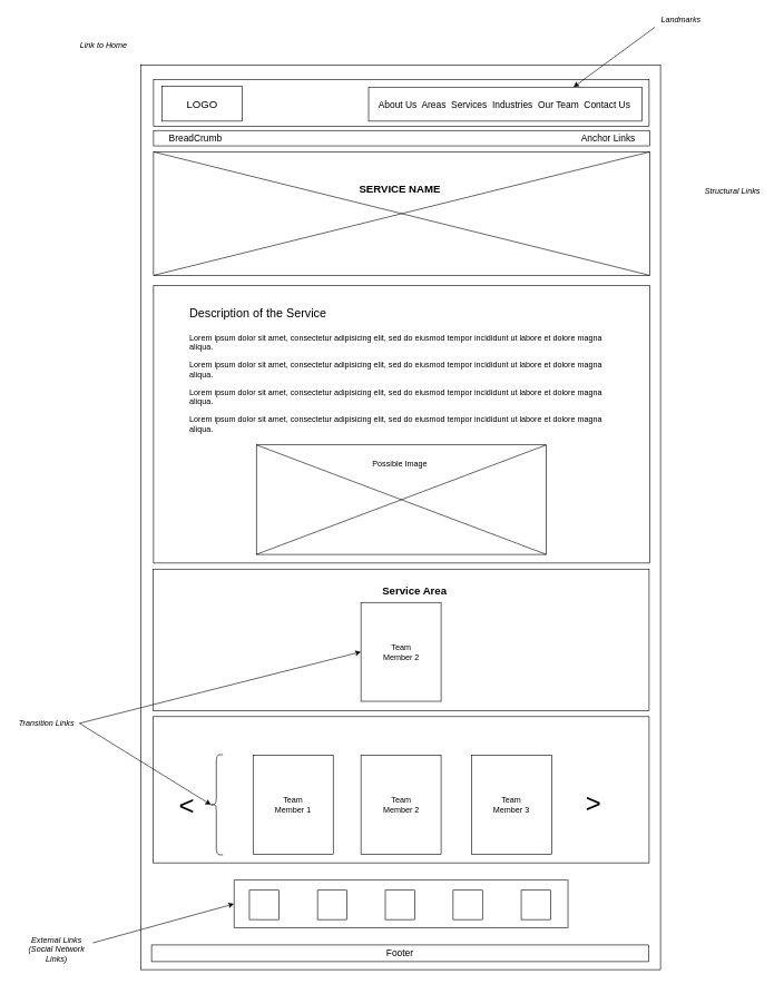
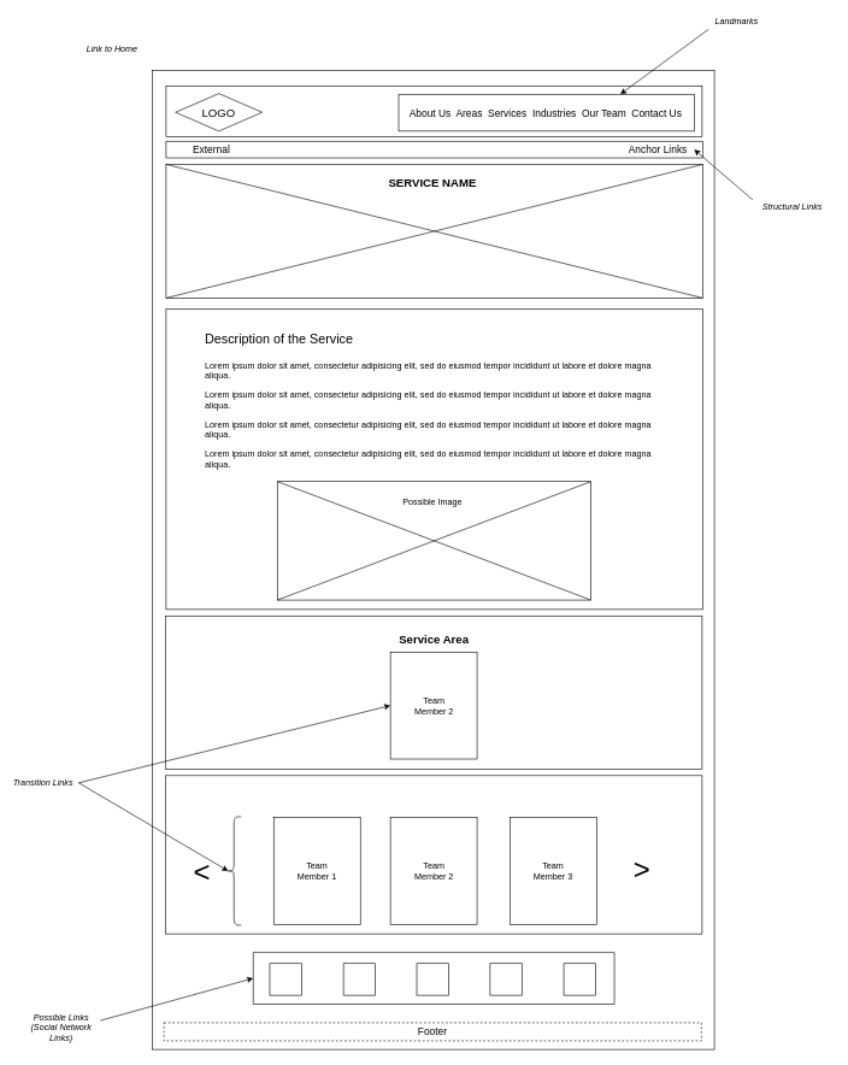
  <mxCell id="0" />
  <mxCell id="1" parent="0" />
  <mxCell id="2" value="" style="rounded=0;whiteSpace=wrap;html=1;fillColor=none;" parent="1" vertex="1"><mxGeometry x="210" y="97" width="778" height="1355" as="geometry" /></mxCell>
  <mxCell id="3" value="" style="rounded=0;whiteSpace=wrap;html=1;fillColor=none;" parent="1" vertex="1"><mxGeometry x="229" y="119" width="742" height="70" as="geometry" /></mxCell>
- <mxCell id="4" value="&lt;font style=&quot;font-size: 16px&quot;&gt;LOGO&lt;/font&gt;" style="rounded=0;whiteSpace=wrap;html=1;fillColor=none;" parent="1" vertex="1"><mxGeometry x="242" y="129" width="120" height="52" as="geometry" /></mxCell>
+ <mxCell id="4" value="&lt;font style=&quot;font-size: 16px&quot;&gt;LOGO&lt;/font&gt;" style="rhombus;whiteSpace=wrap;html=1;fillColor=none;" parent="1" vertex="1"><mxGeometry x="242" y="129" width="120" height="52" as="geometry" /></mxCell>
  <mxCell id="5" value="" style="rounded=0;whiteSpace=wrap;html=1;strokeColor=#000000;fillColor=none;" parent="1" vertex="1"><mxGeometry x="551" y="130" width="409" height="51" as="geometry" /></mxCell>
  <mxCell id="6" value="&lt;i&gt;Landmarks&lt;/i&gt;" style="text;html=1;strokeColor=none;fillColor=none;align=center;verticalAlign=middle;whiteSpace=wrap;rounded=0;" parent="1" vertex="1"><mxGeometry x="980" y="20" width="78" height="20" as="geometry" /></mxCell>
  <mxCell id="7" value="" style="endArrow=classic;html=1;entryX=0.75;entryY=0;entryDx=0;entryDy=0;exitX=0;exitY=1;exitDx=0;exitDy=0;" parent="1" source="6" target="5" edge="1"><mxGeometry width="50" height="50" relative="1" as="geometry"><mxPoint x="1023" y="104" as="sourcePoint" /><mxPoint x="1073" y="54" as="targetPoint" /></mxGeometry></mxCell>
  <mxCell id="8" value="&lt;i&gt;Link to Home&lt;/i&gt;" style="text;html=1;strokeColor=none;fillColor=none;align=center;verticalAlign=middle;whiteSpace=wrap;rounded=0;" parent="1" vertex="1"><mxGeometry x="113" y="58" width="83" height="20" as="geometry" /></mxCell>
  <mxCell id="9" value="" style="rounded=0;whiteSpace=wrap;html=1;fillColor=none;strokeColor=#000000;" parent="1" vertex="1"><mxGeometry x="229" y="195" width="743" height="23" as="geometry" /></mxCell>
  <mxCell id="10" value="" style="rounded=0;whiteSpace=wrap;html=1;fillColor=none;strokeColor=#000000;" parent="1" vertex="1"><mxGeometry x="229" y="227" width="743" height="185" as="geometry" /></mxCell>
  <mxCell id="11" value="" style="endArrow=none;html=1;entryX=0;entryY=0;entryDx=0;entryDy=0;exitX=1;exitY=1;exitDx=0;exitDy=0;" parent="1" source="10" target="10" edge="1"><mxGeometry width="50" height="50" relative="1" as="geometry"><mxPoint x="638" y="278" as="sourcePoint" /><mxPoint x="688" y="228" as="targetPoint" /></mxGeometry></mxCell>
  <mxCell id="12" value="" style="endArrow=none;html=1;entryX=1;entryY=0;entryDx=0;entryDy=0;exitX=0;exitY=1;exitDx=0;exitDy=0;" parent="1" source="10" target="10" edge="1"><mxGeometry width="50" height="50" relative="1" as="geometry"><mxPoint x="638" y="278" as="sourcePoint" /><mxPoint x="688" y="228" as="targetPoint" /></mxGeometry></mxCell>
- <mxCell id="13" value="&lt;b&gt;&lt;font style=&quot;font-size: 16px&quot;&gt;SERVICE NAME&lt;br&gt;&lt;/font&gt;&lt;/b&gt;" style="text;html=1;strokeColor=none;fillColor=none;align=center;verticalAlign=middle;whiteSpace=wrap;rounded=0;" parent="1" vertex="1"><mxGeometry x="532" y="272" width="132" height="20" as="geometry" /></mxCell>
+ <mxCell id="13" value="&lt;b&gt;&lt;font style=&quot;font-size: 16px&quot;&gt;SERVICE NAME&lt;br&gt;&lt;/font&gt;&lt;/b&gt;" style="text;html=1;strokeColor=none;fillColor=none;align=center;verticalAlign=middle;whiteSpace=wrap;rounded=0;" parent="1" vertex="1"><mxGeometry x="532" y="242" width="132" height="20" as="geometry" /></mxCell>
  <mxCell id="14" value="" style="rounded=0;whiteSpace=wrap;html=1;fillColor=none;strokeColor=#000000;" parent="1" vertex="1"><mxGeometry x="229" y="427" width="743" height="416" as="geometry" /></mxCell>
  <mxCell id="15" value="&lt;h1&gt;&lt;span style=&quot;font-weight: normal&quot;&gt;&lt;font style=&quot;font-size: 18px&quot;&gt;Description of the Service&lt;/font&gt;&lt;/span&gt;&lt;br&gt;&lt;/h1&gt;&lt;p&gt;Lorem ipsum dolor sit amet, consectetur adipisicing elit, sed do eiusmod tempor incididunt ut labore et dolore magna aliqua. &lt;br&gt;&lt;/p&gt;&lt;p&gt;Lorem ipsum dolor sit amet, consectetur adipisicing elit, sed do eiusmod tempor incididunt ut labore et dolore magna aliqua.&lt;/p&gt;&lt;p&gt;Lorem ipsum dolor sit amet, consectetur adipisicing elit, sed do eiusmod tempor incididunt ut labore et dolore magna aliqua.&lt;/p&gt;&lt;p&gt;Lorem ipsum dolor sit amet, consectetur adipisicing elit, sed do eiusmod tempor incididunt ut labore et dolore magna aliqua.&lt;/p&gt;" style="text;html=1;strokeColor=none;fillColor=none;spacing=5;spacingTop=-20;whiteSpace=wrap;overflow=hidden;rounded=0;" parent="1" vertex="1"><mxGeometry x="278" y="448" width="644" height="218" as="geometry" /></mxCell>
  <mxCell id="16" value="" style="rounded=0;whiteSpace=wrap;html=1;strokeColor=#000000;fillColor=none;" parent="1" vertex="1"><mxGeometry x="383" y="666" width="434" height="164" as="geometry" /></mxCell>
  <mxCell id="17" value="" style="endArrow=none;html=1;entryX=1;entryY=1;entryDx=0;entryDy=0;exitX=0;exitY=0;exitDx=0;exitDy=0;" parent="1" source="16" target="16" edge="1"><mxGeometry width="50" height="50" relative="1" as="geometry"><mxPoint x="638" y="615" as="sourcePoint" /><mxPoint x="688" y="565" as="targetPoint" /></mxGeometry></mxCell>
  <mxCell id="18" value="" style="endArrow=none;html=1;entryX=1;entryY=0;entryDx=0;entryDy=0;exitX=0;exitY=1;exitDx=0;exitDy=0;" parent="1" source="16" target="16" edge="1"><mxGeometry width="50" height="50" relative="1" as="geometry"><mxPoint x="638" y="615" as="sourcePoint" /><mxPoint x="688" y="565" as="targetPoint" /></mxGeometry></mxCell>
  <mxCell id="19" value="Possible Image" style="text;html=1;strokeColor=none;fillColor=none;align=center;verticalAlign=middle;whiteSpace=wrap;rounded=0;" parent="1" vertex="1"><mxGeometry x="497" y="684" width="202" height="20" as="geometry" /></mxCell>
  <mxCell id="20" value="" style="group" parent="1" vertex="1" connectable="0"><mxGeometry x="228" y="1073" width="765" height="223" as="geometry" /></mxCell>
  <mxCell id="21" value="" style="rounded=0;whiteSpace=wrap;html=1;fillColor=none;strokeColor=#000000;" parent="20" vertex="1"><mxGeometry width="743" height="219" as="geometry" /></mxCell>
  <mxCell id="22" value="&lt;font style=&quot;font-size: 40px&quot;&gt;&amp;lt;&lt;/font&gt;" style="text;html=1;strokeColor=none;fillColor=none;align=center;verticalAlign=middle;whiteSpace=wrap;rounded=0;" parent="20" vertex="1"><mxGeometry x="31" y="103.518" width="40" height="56.965" as="geometry" /></mxCell>
  <mxCell id="23" value="&lt;font style=&quot;font-size: 40px&quot;&gt;&amp;lt;&lt;/font&gt;" style="text;html=1;strokeColor=none;fillColor=none;align=center;verticalAlign=middle;whiteSpace=wrap;rounded=0;rotation=-180;" parent="20" vertex="1"><mxGeometry x="640" y="103.517" width="40" height="56.965" as="geometry" /></mxCell>
  <mxCell id="24" value="" style="shape=curlyBracket;whiteSpace=wrap;html=1;rounded=1;strokeColor=#000000;fillColor=none;" parent="20" vertex="1"><mxGeometry x="85" y="57" width="20" height="150" as="geometry" /></mxCell>
  <mxCell id="25" value="" style="rounded=0;whiteSpace=wrap;html=1;fillColor=none;strokeColor=#000000;" parent="20" vertex="1"><mxGeometry x="150" y="58" width="120" height="148" as="geometry" /></mxCell>
  <mxCell id="26" value="Team Member 1" style="text;html=1;strokeColor=none;fillColor=none;align=center;verticalAlign=middle;whiteSpace=wrap;rounded=0;" parent="20" vertex="1"><mxGeometry x="177" y="119.342" width="66" height="25.318" as="geometry" /></mxCell>
  <mxCell id="27" value="" style="rounded=0;whiteSpace=wrap;html=1;fillColor=none;strokeColor=#000000;" parent="20" vertex="1"><mxGeometry x="311.5" y="58" width="120" height="148" as="geometry" /></mxCell>
  <mxCell id="28" value="" style="rounded=0;whiteSpace=wrap;html=1;fillColor=none;strokeColor=#000000;" parent="20" vertex="1"><mxGeometry x="477" y="58" width="120" height="148" as="geometry" /></mxCell>
  <mxCell id="29" value="&lt;div&gt;Team Member 2&lt;/div&gt;" style="text;html=1;strokeColor=none;fillColor=none;align=center;verticalAlign=middle;whiteSpace=wrap;rounded=0;" parent="20" vertex="1"><mxGeometry x="338.5" y="119.342" width="66" height="25.318" as="geometry" /></mxCell>
  <mxCell id="30" value="&lt;div&gt;Team Member 3&lt;/div&gt;" style="text;html=1;strokeColor=none;fillColor=none;align=center;verticalAlign=middle;whiteSpace=wrap;rounded=0;" parent="20" vertex="1"><mxGeometry x="504" y="119.342" width="66" height="25.318" as="geometry" /></mxCell>
- <mxCell id="31" value="&lt;font style=&quot;font-size: 14px&quot;&gt;Footer&lt;/font&gt;" style="rounded=0;whiteSpace=wrap;html=1;strokeColor=#000000;fillColor=none;" parent="1" vertex="1"><mxGeometry x="226" y="1415" width="744" height="25" as="geometry" /></mxCell>
- <mxCell id="32" value="&lt;i&gt;Transition Links&lt;/i&gt;" style="text;html=1;strokeColor=none;fillColor=none;align=center;verticalAlign=middle;whiteSpace=wrap;rounded=0;" parent="1" vertex="1"><mxGeometry x="20" y="1073" width="98" height="20" as="geometry" /></mxCell>
+ <mxCell id="31" value="&lt;font style=&quot;font-size: 14px&quot;&gt;Footer&lt;/font&gt;" style="rounded=0;whiteSpace=wrap;html=1;strokeColor=#000000;fillColor=none;dashed=1;" parent="1" vertex="1"><mxGeometry x="226" y="1415" width="744" height="25" as="geometry" /></mxCell>
+ <mxCell id="32" value="&lt;i&gt;Transition Links&lt;/i&gt;" style="text;html=1;strokeColor=none;fillColor=none;align=center;verticalAlign=middle;whiteSpace=wrap;rounded=0;" parent="1" vertex="1"><mxGeometry x="10" y="1073" width="98" height="20" as="geometry" /></mxCell>
  <mxCell id="33" value="" style="endArrow=classic;html=1;exitX=1;exitY=0.5;exitDx=0;exitDy=0;entryX=0.1;entryY=0.5;entryDx=0;entryDy=0;entryPerimeter=0;" parent="1" source="32" target="24" edge="1"><mxGeometry width="50" height="50" relative="1" as="geometry"><mxPoint x="30" y="1176" as="sourcePoint" /><mxPoint x="80" y="1126" as="targetPoint" /></mxGeometry></mxCell>
  <mxCell id="34" value="" style="group" parent="1" vertex="1" connectable="0"><mxGeometry x="228" y="852" width="743" height="212" as="geometry" /></mxCell>
  <mxCell id="35" value="" style="rounded=0;whiteSpace=wrap;html=1;fillColor=none;strokeColor=#000000;" parent="34" vertex="1"><mxGeometry width="743" height="212" as="geometry" /></mxCell>
  <mxCell id="36" value="Team Member 2" style="text;html=1;strokeColor=none;fillColor=none;align=center;verticalAlign=middle;whiteSpace=wrap;rounded=0;" parent="34" vertex="1"><mxGeometry x="338.5" y="111.748" width="66" height="24.509" as="geometry" /></mxCell>
- <mxCell id="37" value="&lt;b&gt;&lt;font style=&quot;font-size: 16px&quot;&gt;Service Area&lt;/font&gt;&lt;/b&gt;" style="text;html=1;strokeColor=none;fillColor=none;align=center;verticalAlign=middle;whiteSpace=wrap;rounded=0;" parent="34" vertex="1"><mxGeometry x="341.75" y="22" width="99.5" height="20" as="geometry" /></mxCell>
+ <mxCell id="37" value="&lt;b&gt;&lt;font style=&quot;font-size: 16px&quot;&gt;Service Area&lt;/font&gt;&lt;/b&gt;" style="text;html=1;strokeColor=none;fillColor=none;align=center;verticalAlign=middle;whiteSpace=wrap;rounded=0;" parent="34" vertex="1"><mxGeometry x="321.75" y="22" width="99.5" height="20" as="geometry" /></mxCell>
  <mxCell id="38" value="" style="rounded=0;whiteSpace=wrap;html=1;fillColor=none;strokeColor=#000000;" parent="34" vertex="1"><mxGeometry x="311.5" y="50" width="120" height="148" as="geometry" /></mxCell>
  <mxCell id="39" value="" style="endArrow=classic;html=1;exitX=1;exitY=0.5;exitDx=0;exitDy=0;entryX=0;entryY=0.5;entryDx=0;entryDy=0;" parent="1" source="32" target="38" edge="1"><mxGeometry width="50" height="50" relative="1" as="geometry"><mxPoint x="484" y="1131" as="sourcePoint" /><mxPoint x="534" y="1081" as="targetPoint" /></mxGeometry></mxCell>
  <mxCell id="40" value="&lt;font style=&quot;font-size: 14px&quot;&gt;About Us&amp;nbsp; Areas&amp;nbsp; Services&amp;nbsp; Industries&amp;nbsp; &lt;/font&gt;&lt;font style=&quot;font-size: 14px&quot;&gt;Our Team&amp;nbsp; Contact Us&lt;/font&gt;" style="text;html=1;strokeColor=none;fillColor=none;align=left;verticalAlign=middle;whiteSpace=wrap;rounded=0;" parent="1" vertex="1"><mxGeometry x="564" y="145.5" width="382" height="20" as="geometry" /></mxCell>
  <mxCell id="41" value="&lt;font style=&quot;font-size: 14px&quot;&gt;Anchor Links&lt;/font&gt;" style="text;html=1;strokeColor=none;fillColor=none;align=center;verticalAlign=middle;whiteSpace=wrap;rounded=0;" parent="1" vertex="1"><mxGeometry x="860" y="198.5" width="100" height="16" as="geometry" /></mxCell>
  <mxCell id="42" value="&lt;i&gt;Structural Links&lt;/i&gt;" style="text;html=1;strokeColor=none;fillColor=none;align=center;verticalAlign=middle;whiteSpace=wrap;rounded=0;" parent="1" vertex="1"><mxGeometry x="1041" y="276" width="110" height="20" as="geometry" /></mxCell>
- <mxCell id="44" value="&lt;font style=&quot;font-size: 14px&quot;&gt;BreadCrumb&lt;/font&gt;" style="text;html=1;strokeColor=none;fillColor=none;align=center;verticalAlign=middle;whiteSpace=wrap;rounded=0;" parent="1" vertex="1"><mxGeometry x="242" y="198.5" width="100" height="16" as="geometry" /></mxCell>
- <mxCell id="45" value="&lt;i&gt;External Links (Social Network Links)&lt;/i&gt;" style="text;html=1;strokeColor=none;fillColor=none;align=center;verticalAlign=middle;whiteSpace=wrap;rounded=0;" vertex="1" parent="1"><mxGeometry x="30" y="1412" width="108" height="20" as="geometry" /></mxCell>
+ <mxCell id="43" value="" style="endArrow=classic;html=1;entryX=1;entryY=0.5;entryDx=0;entryDy=0;exitX=0;exitY=0;exitDx=0;exitDy=0;" parent="1" source="42" target="41" edge="1"><mxGeometry width="50" height="50" relative="1" as="geometry"><mxPoint x="122" y="204" as="sourcePoint" /><mxPoint x="172" y="154" as="targetPoint" /></mxGeometry></mxCell>
+ <mxCell id="44" value="&lt;font style=&quot;font-size: 14px&quot;&gt;External&lt;/font&gt;" style="text;html=1;strokeColor=none;fillColor=none;align=center;verticalAlign=middle;whiteSpace=wrap;rounded=0;" parent="1" vertex="1"><mxGeometry x="242" y="198.5" width="100" height="16" as="geometry" /></mxCell>
+ <mxCell id="45" value="&lt;i&gt;Possible Links (Social Network Links)&lt;/i&gt;" style="text;html=1;strokeColor=none;fillColor=none;align=center;verticalAlign=middle;whiteSpace=wrap;rounded=0;" vertex="1" parent="1"><mxGeometry x="30" y="1412" width="108" height="20" as="geometry" /></mxCell>
  <mxCell id="46" value="" style="whiteSpace=wrap;html=1;aspect=fixed;" vertex="1" parent="1"><mxGeometry x="372.5" y="1333" width="44" height="44" as="geometry" /></mxCell>
  <mxCell id="47" value="" style="whiteSpace=wrap;html=1;aspect=fixed;" vertex="1" parent="1"><mxGeometry x="576" y="1333" width="44" height="44" as="geometry" /></mxCell>
  <mxCell id="48" value="" style="whiteSpace=wrap;html=1;aspect=fixed;" vertex="1" parent="1"><mxGeometry x="677.5" y="1333" width="44" height="44" as="geometry" /></mxCell>
  <mxCell id="49" value="" style="whiteSpace=wrap;html=1;aspect=fixed;" vertex="1" parent="1"><mxGeometry x="474.5" y="1333" width="44" height="44" as="geometry" /></mxCell>
  <mxCell id="50" value="" style="whiteSpace=wrap;html=1;aspect=fixed;" vertex="1" parent="1"><mxGeometry x="779.5" y="1333" width="44" height="44" as="geometry" /></mxCell>
  <mxCell id="51" value="" style="rounded=0;whiteSpace=wrap;html=1;fillColor=none;" vertex="1" parent="1"><mxGeometry x="349.5" y="1318" width="500" height="71" as="geometry" /></mxCell>
  <mxCell id="52" value="" style="endArrow=classic;html=1;exitX=1;exitY=0;exitDx=0;exitDy=0;entryX=0;entryY=0.5;entryDx=0;entryDy=0;" edge="1" parent="1" source="45" target="51"><mxGeometry width="50" height="50" relative="1" as="geometry"><mxPoint x="113" y="1332" as="sourcePoint" /><mxPoint x="163" y="1282" as="targetPoint" /></mxGeometry></mxCell>
